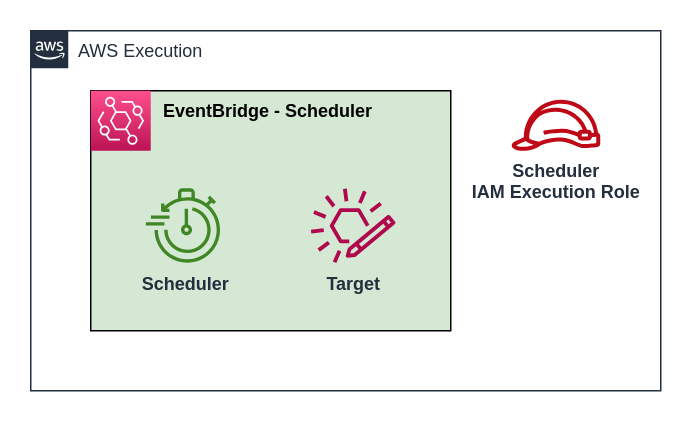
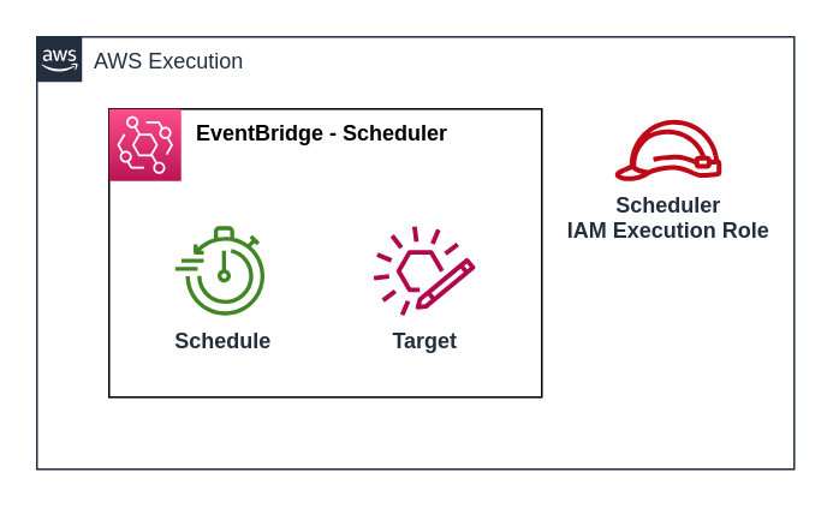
  <mxCell id="0" />
  <mxCell id="1" parent="0" />
  <mxCell id="2" value="AWS Execution" style="points=[[0,0],[0.25,0],[0.5,0],[0.75,0],[1,0],[1,0.25],[1,0.5],[1,0.75],[1,1],[0.75,1],[0.5,1],[0.25,1],[0,1],[0,0.75],[0,0.5],[0,0.25]];outlineConnect=0;gradientColor=none;html=1;whiteSpace=wrap;fontSize=12;fontStyle=0;shape=mxgraph.aws4.group;grIcon=mxgraph.aws4.group_aws_cloud_alt;strokeColor=#232F3E;fillColor=none;verticalAlign=top;align=left;spacingLeft=30;fontColor=#232F3E;dashed=0;labelBackgroundColor=none;container=1;pointerEvents=0;collapsible=0;recursiveResize=0;" parent="1" vertex="1"><mxGeometry x="20" y="20" width="420" height="240" as="geometry" /></mxCell>
  <mxCell id="3" value="Scheduler&lt;br&gt;IAM Execution Role" style="sketch=0;outlineConnect=0;fontColor=#232F3E;gradientColor=none;fillColor=#BF0816;strokeColor=none;dashed=0;verticalLabelPosition=bottom;verticalAlign=top;align=center;html=1;fontSize=12;fontStyle=1;aspect=fixed;pointerEvents=1;shape=mxgraph.aws4.role;" vertex="1" parent="2"><mxGeometry x="320" y="46" width="60.27" height="34" as="geometry" /></mxCell>
- <mxCell id="4" value="&lt;b&gt;&amp;nbsp; &amp;nbsp; &amp;nbsp; &amp;nbsp; &amp;nbsp; &amp;nbsp; &amp;nbsp; EventBridge - Scheduler&lt;/b&gt;" style="rounded=0;whiteSpace=wrap;html=1;fontSize=12;align=left;labelPosition=center;verticalLabelPosition=middle;verticalAlign=top;container=0;fillColor=#d5e8d4;" parent="2" vertex="1"><mxGeometry x="40" y="40" width="240" height="160" as="geometry" /></mxCell>
+ <mxCell id="4" value="&lt;b&gt;&amp;nbsp; &amp;nbsp; &amp;nbsp; &amp;nbsp; &amp;nbsp; &amp;nbsp; &amp;nbsp; EventBridge - Scheduler&lt;/b&gt;" style="rounded=0;whiteSpace=wrap;html=1;fontSize=12;align=left;labelPosition=center;verticalLabelPosition=middle;verticalAlign=top;container=0;" parent="2" vertex="1"><mxGeometry x="40" y="40" width="240" height="160" as="geometry" /></mxCell>
  <mxCell id="5" value="" style="sketch=0;points=[[0,0,0],[0.25,0,0],[0.5,0,0],[0.75,0,0],[1,0,0],[0,1,0],[0.25,1,0],[0.5,1,0],[0.75,1,0],[1,1,0],[0,0.25,0],[0,0.5,0],[0,0.75,0],[1,0.25,0],[1,0.5,0],[1,0.75,0]];outlineConnect=0;fontColor=#232F3E;gradientColor=#FF4F8B;gradientDirection=north;fillColor=#BC1356;strokeColor=#ffffff;dashed=0;verticalLabelPosition=bottom;verticalAlign=top;align=center;html=1;fontSize=12;fontStyle=0;aspect=fixed;shape=mxgraph.aws4.resourceIcon;resIcon=mxgraph.aws4.eventbridge;" vertex="1" parent="2"><mxGeometry x="40" y="40" width="40" height="40" as="geometry" /></mxCell>
- <mxCell id="6" value="Scheduler" style="sketch=0;outlineConnect=0;fontColor=#232F3E;gradientColor=none;fillColor=#3F8624;strokeColor=none;dashed=0;verticalLabelPosition=bottom;verticalAlign=top;align=center;html=1;fontSize=12;fontStyle=1;aspect=fixed;pointerEvents=1;shape=mxgraph.aws4.backup_recovery_time_objective;" vertex="1" parent="2"><mxGeometry x="76.74" y="105" width="52" height="50" as="geometry" /></mxCell>
+ <mxCell id="6" value="Schedule" style="sketch=0;outlineConnect=0;fontColor=#232F3E;gradientColor=none;fillColor=#3F8624;strokeColor=none;dashed=0;verticalLabelPosition=bottom;verticalAlign=top;align=center;html=1;fontSize=12;fontStyle=1;aspect=fixed;pointerEvents=1;shape=mxgraph.aws4.backup_recovery_time_objective;" vertex="1" parent="2"><mxGeometry x="76.74" y="105" width="52" height="50" as="geometry" /></mxCell>
  <mxCell id="7" value="Target" style="sketch=0;outlineConnect=0;fontColor=#232F3E;gradientColor=none;fillColor=#B0084D;strokeColor=none;dashed=0;verticalLabelPosition=bottom;verticalAlign=top;align=center;html=1;fontSize=12;fontStyle=1;aspect=fixed;pointerEvents=1;shape=mxgraph.aws4.eventbridge_custom_event_bus_resource;" vertex="1" parent="2"><mxGeometry x="186.74" y="105" width="56.52" height="50" as="geometry" /></mxCell>
